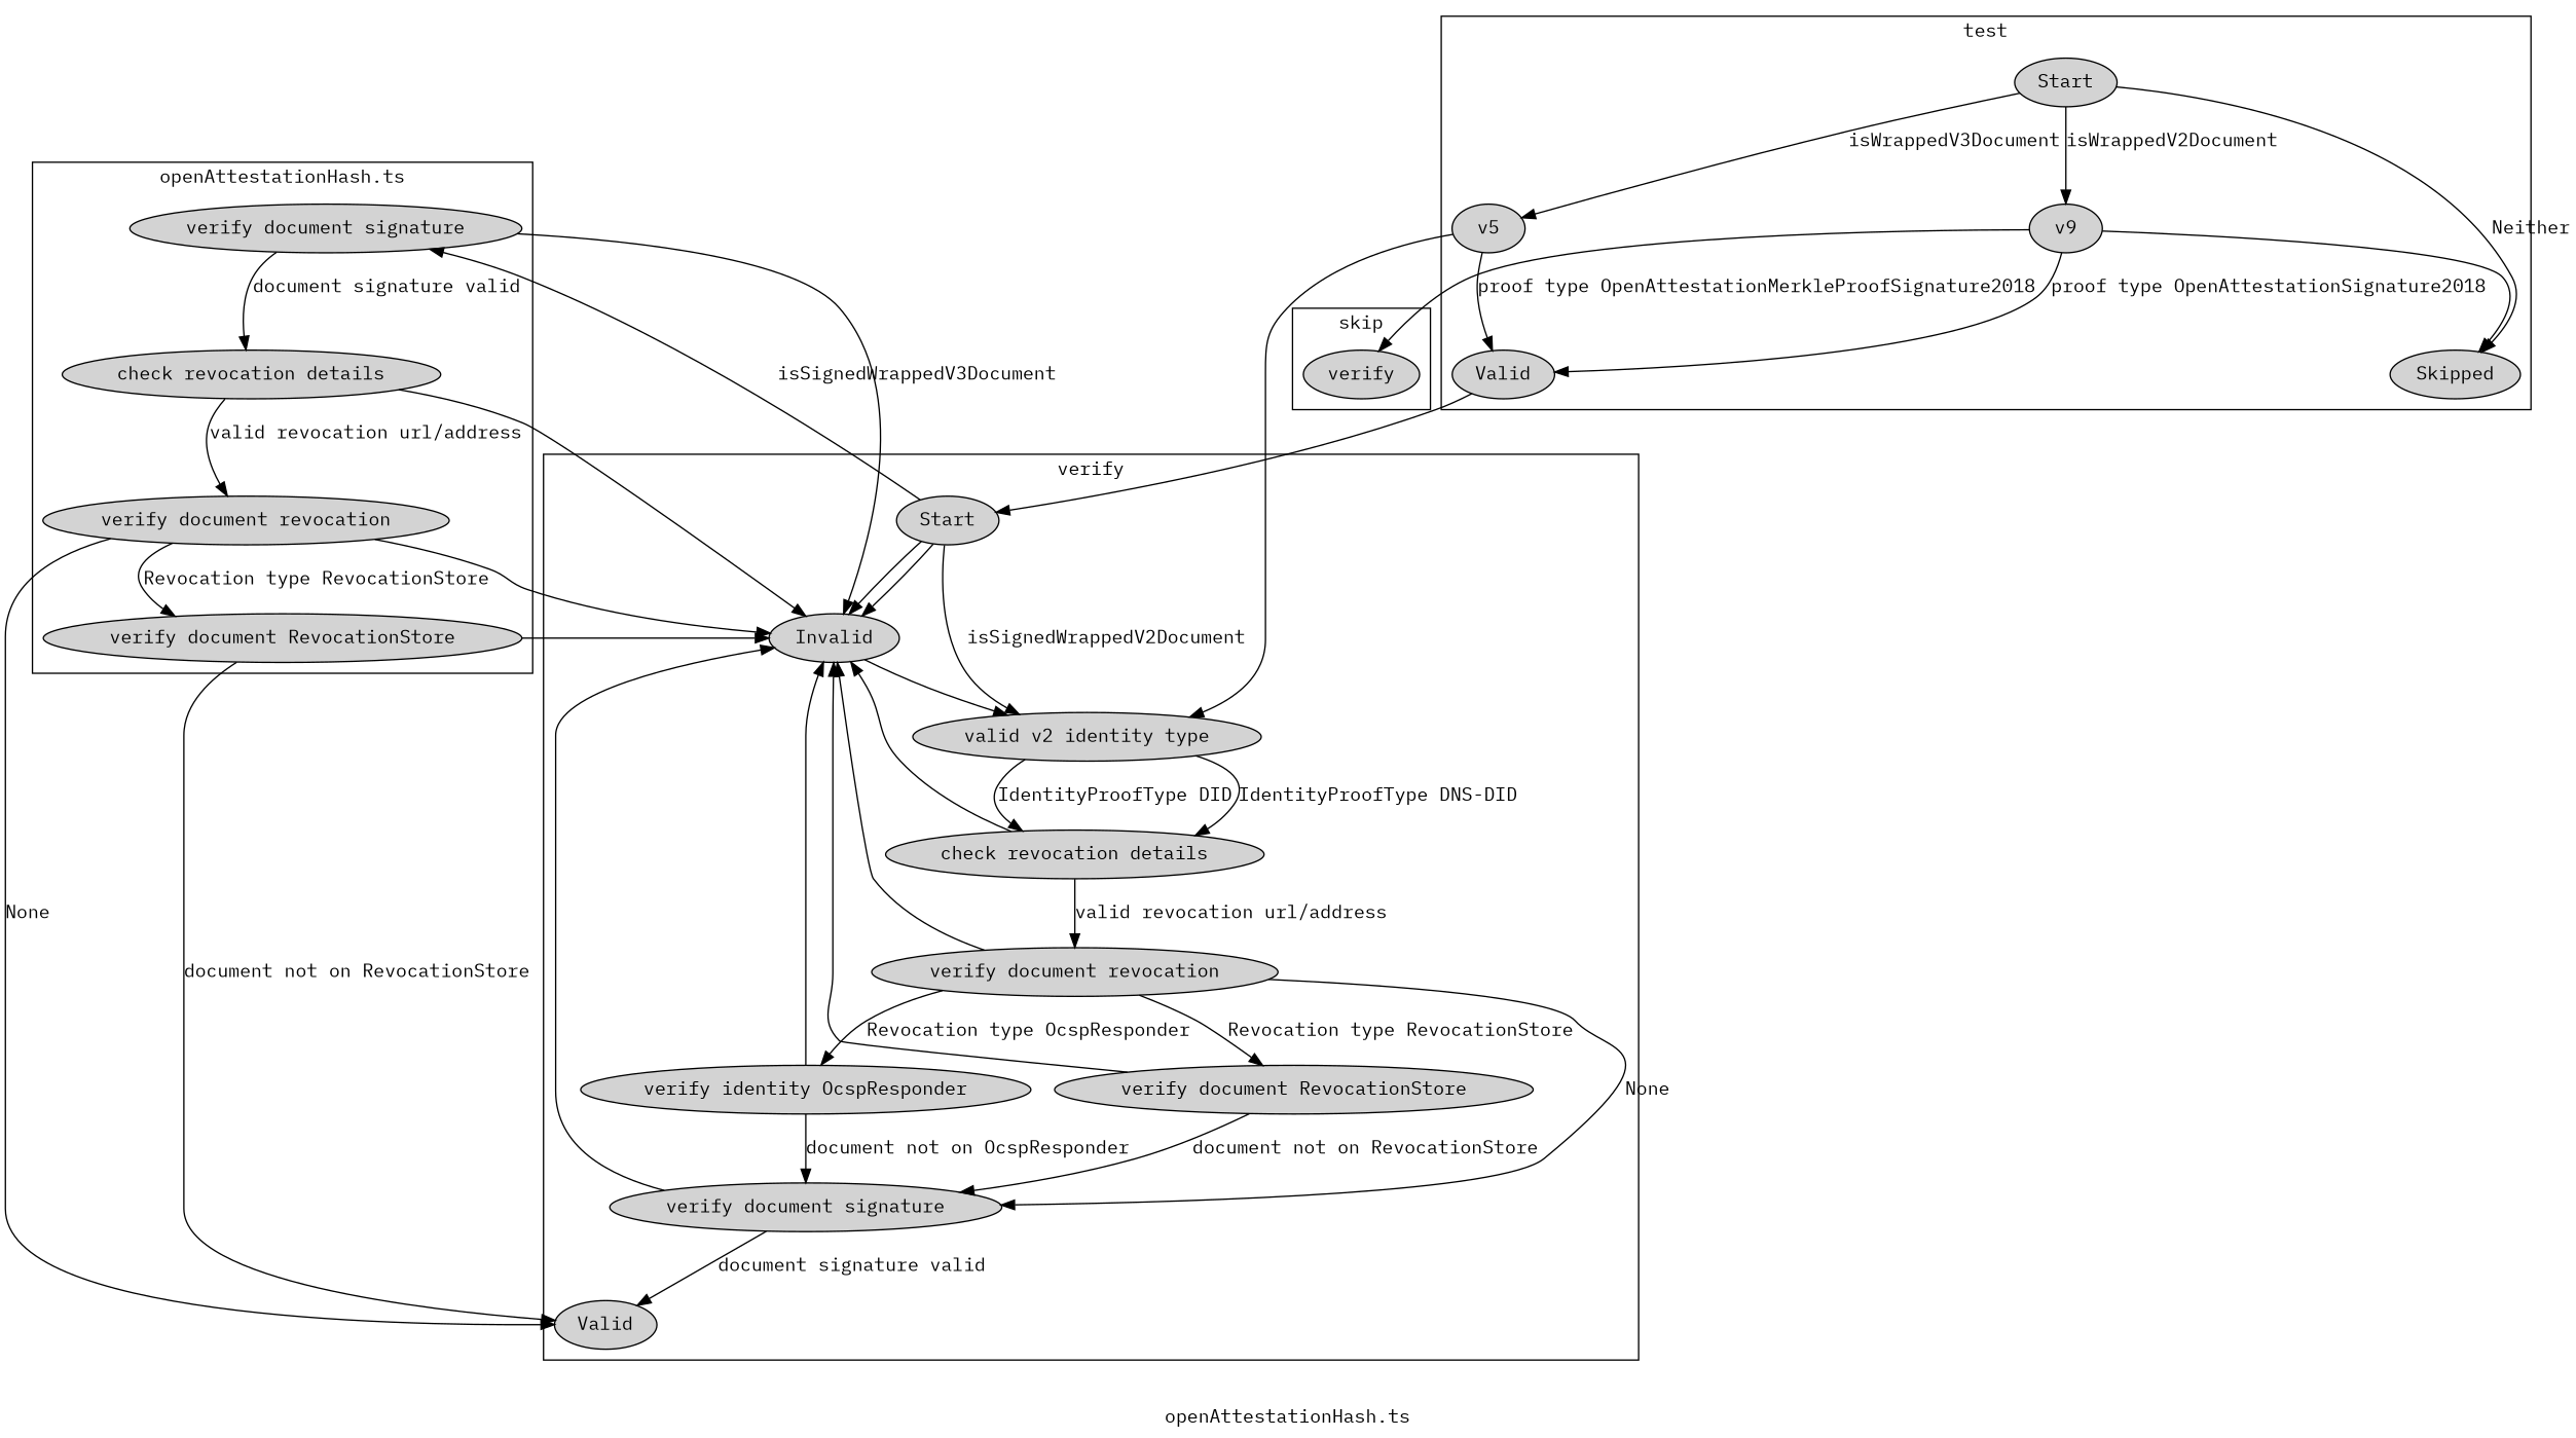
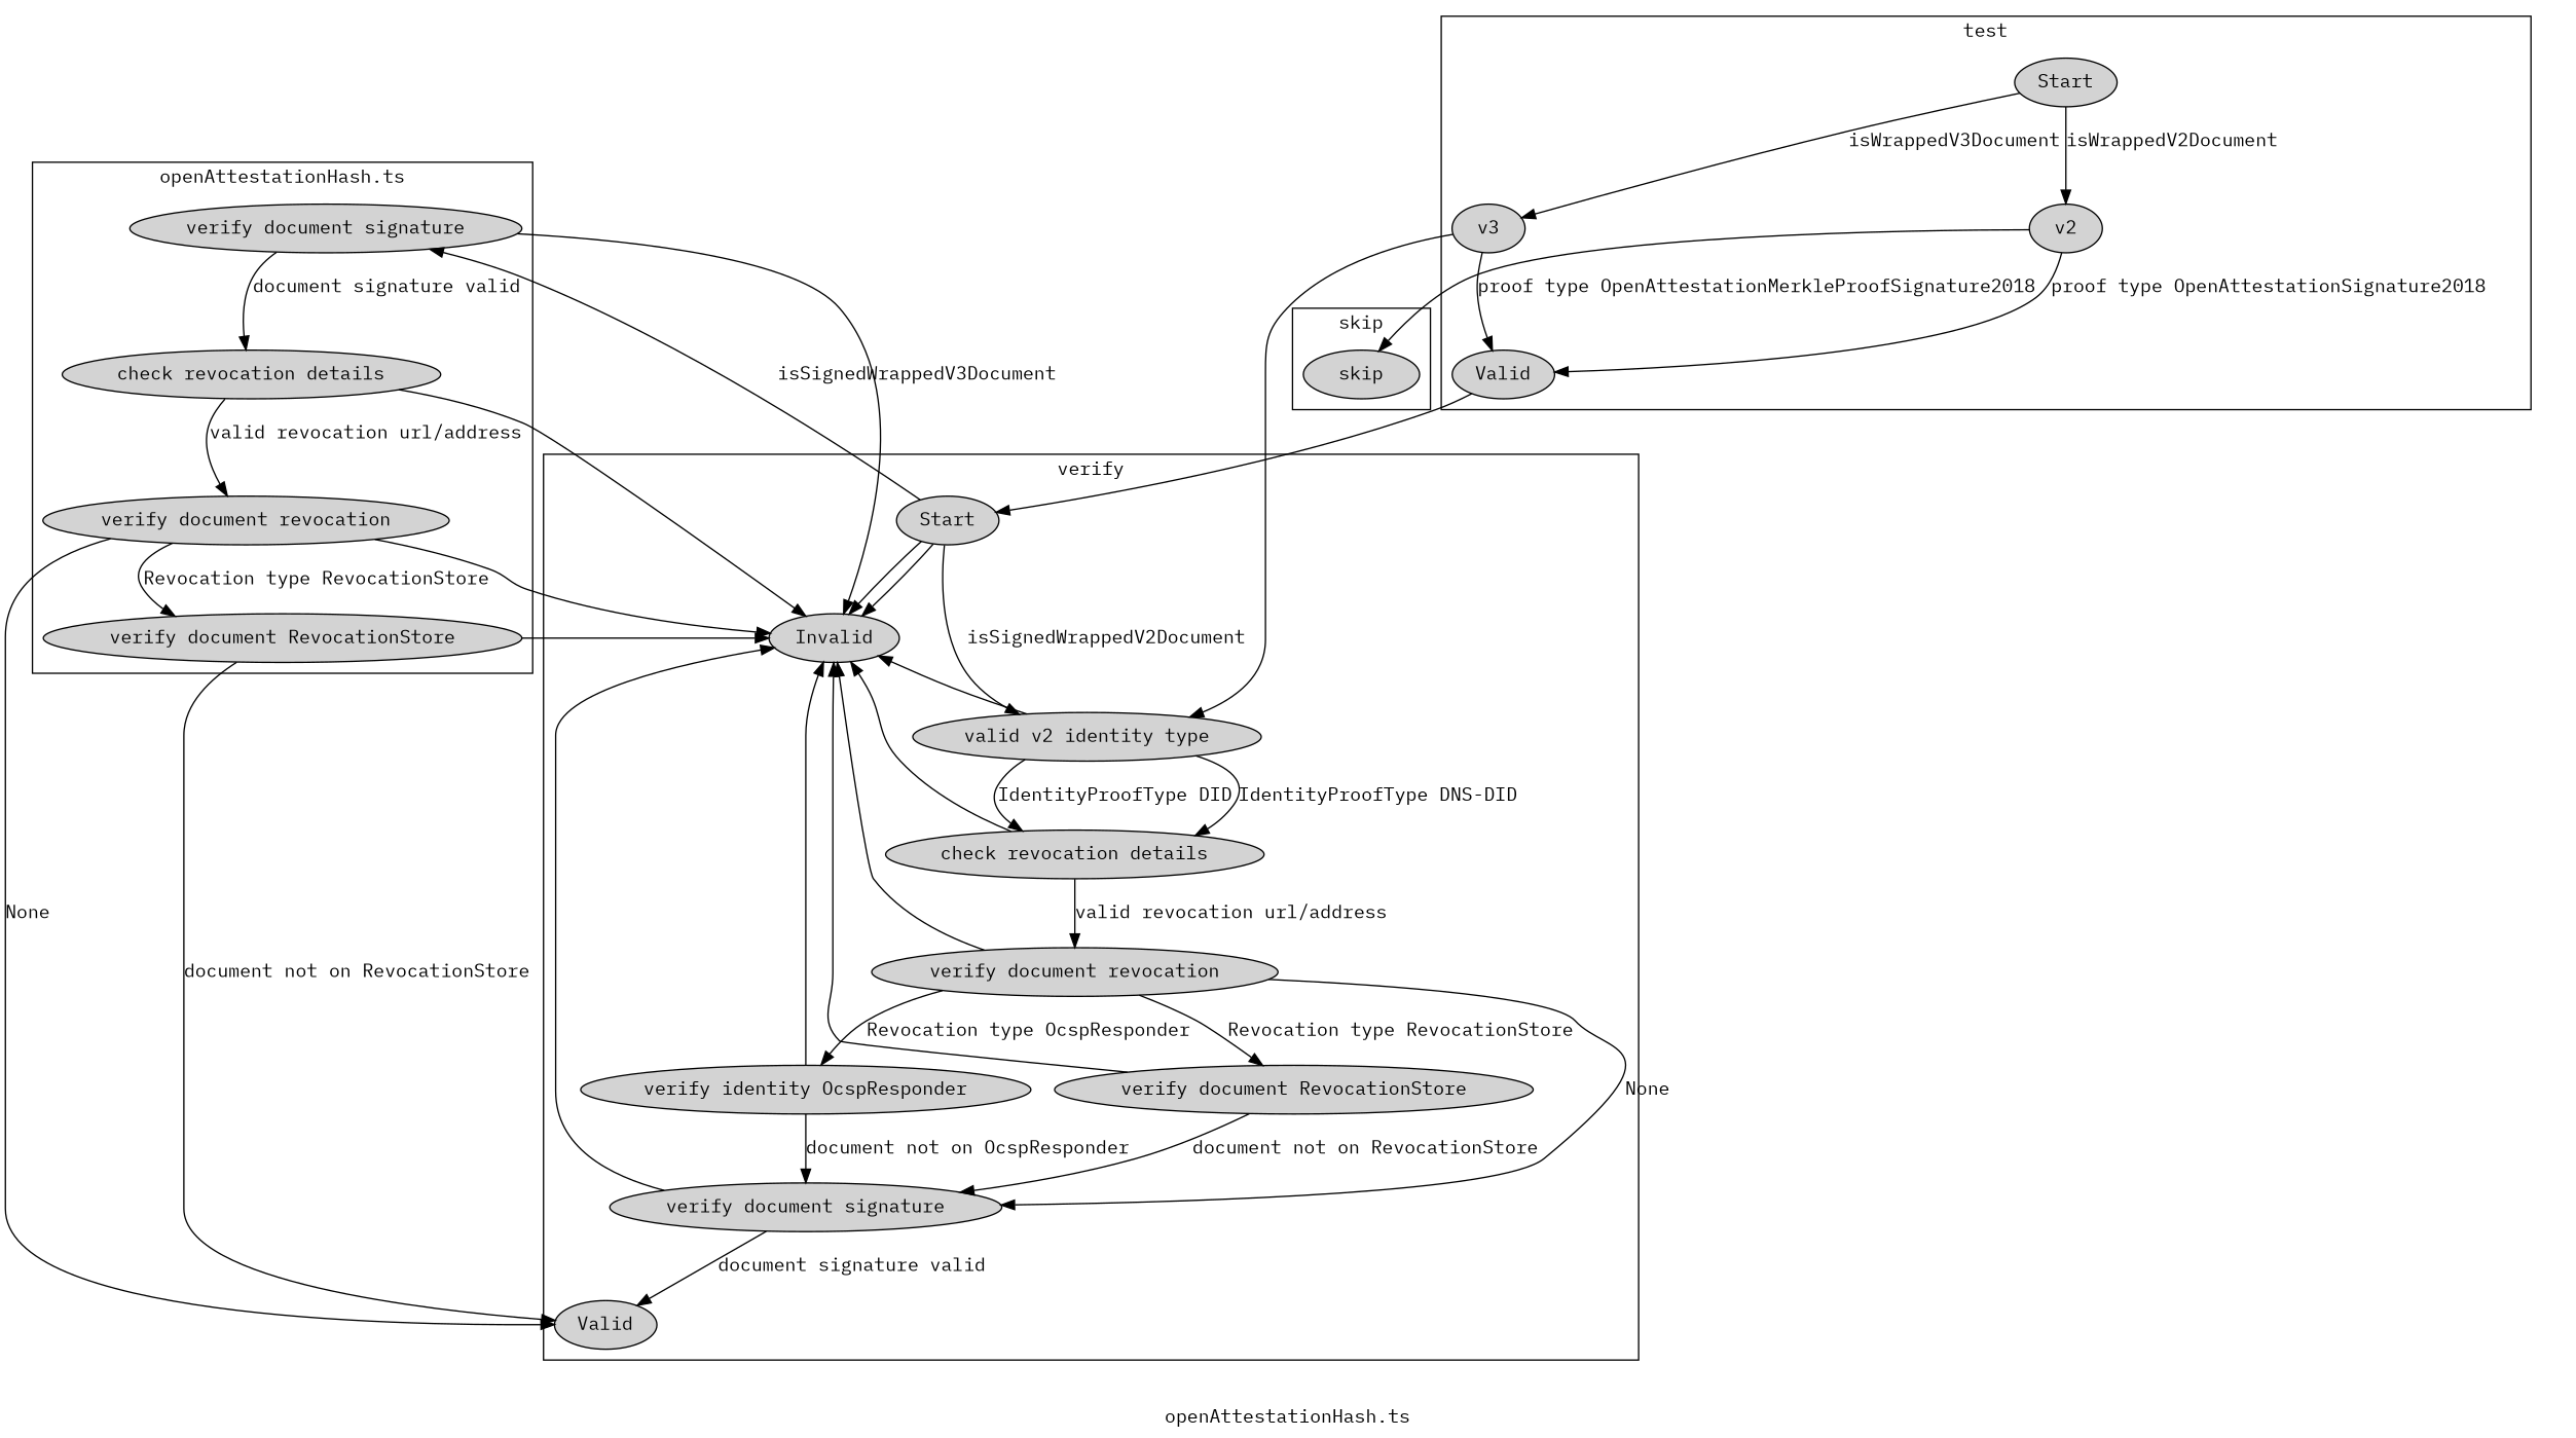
  digraph {
    fontname="IBM Plex Mono"
    label="openAttestationHash.ts"
    node [fontname="IBM Plex Mono" style=filled]
    edge [fontname="IBM Plex Mono"]
    n1 [label=Start]
-   n2 [label=v9]
-   n3 [label=v5]
-   n4 [label=Skipped]
+   n2 [label=v2]
+   n3 [label=v3]
    n5 [label=Valid]
    n6 [label=Start]
    n7 [label=Valid]
    n8 [label=Invalid]
    n9 [label="valid v2 identity type"]
    n10 [label="check revocation details"]
    n11 [label="verify document revocation"]
    n12 [label="verify document signature"]
    n13 [label="verify document RevocationStore"]
    n14 [label="verify identity OcspResponder"]
    n15 [label="verify document signature"]
    n16 [label="check revocation details"]
    n17 [label="verify document revocation"]
    n18 [label="verify document RevocationStore"]
-   skip [label=verify]
+   skip
    subgraph cluster_1 {
      label=test
      n1
      n2
      n3
-     n4
      n5
    }
    subgraph cluster_2 {
      label=verify
      n6
      n7
      n8
      n9
      n10
      n11
      n12
      n13
      n14
    }
    subgraph cluster_3 {
      n15
      n16
      n17
      n18
    }
    subgraph cluster_4 {
      label=skip
      skip
    }
    n1 -> n2 [label=isWrappedV2Document]
    n1 -> n3 [label=isWrappedV3Document]
-   n1 -> n4 [label=Neither]
-   n2 -> n4
    n2 -> n5 [label="proof type OpenAttestationSignature2018"]
    n2 -> skip
    n3 -> n5 [label="proof type OpenAttestationMerkleProofSignature2018"]
    n3 -> n9
    n5 -> n6
    n6 -> n8
    n6 -> n8
    n6 -> n9 [label=isSignedWrappedV2Document]
    n6 -> n15 [label=isSignedWrappedV3Document]
-   n8 -> n9
+   n9 -> n8
    n9 -> n10 [label="IdentityProofType DID"]
    n9 -> n10 [label="IdentityProofType DNS-DID"]
    n10 -> n8
    n10 -> n11 [label="valid revocation url/address"]
    n11 -> n8
    n11 -> n12 [label=None]
    n11 -> n13 [label="Revocation type RevocationStore"]
    n11 -> n14 [label="Revocation type OcspResponder"]
    n12 -> n7 [label="document signature valid"]
    n12 -> n8
    n13 -> n8
    n13 -> n12 [label="document not on RevocationStore"]
    n14 -> n8
    n14 -> n12 [label="document not on OcspResponder"]
    n15 -> n8
    n15 -> n16 [label="document signature valid"]
    n16 -> n8
    n16 -> n17 [label="valid revocation url/address"]
    n17 -> n7 [label=None]
    n17 -> n8
    n17 -> n18 [label="Revocation type RevocationStore"]
    n18 -> n7 [label="document not on RevocationStore"]
    n18 -> n8
  }
